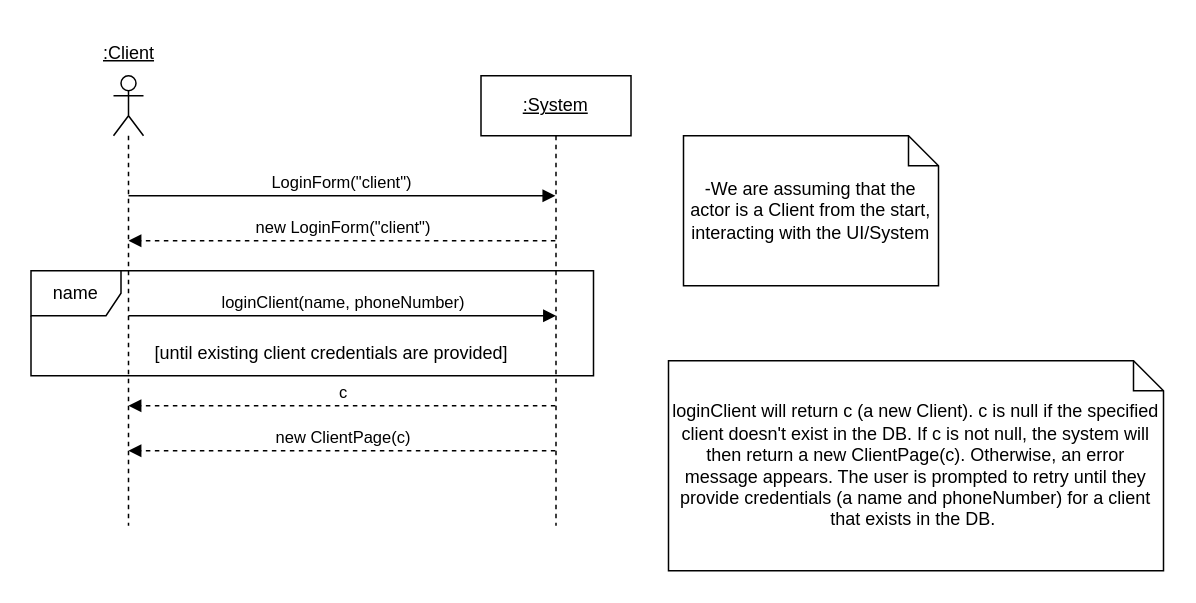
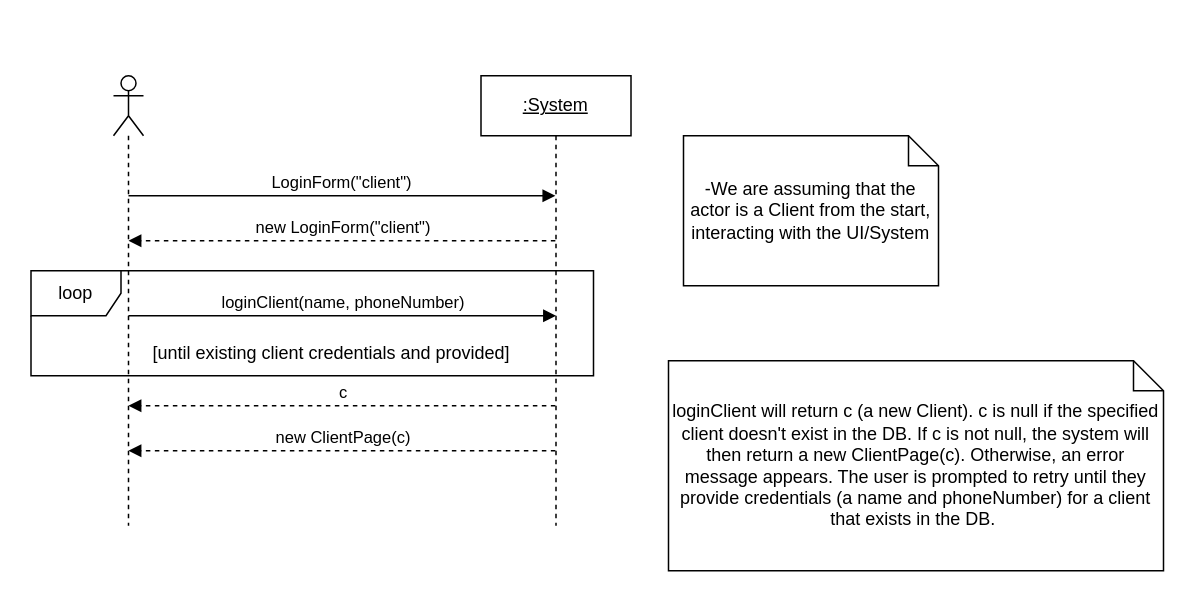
  <mxCell id="0" />
  <mxCell id="1" parent="0" />
  <mxCell id="2" value="" style="shape=umlLifeline;perimeter=lifelinePerimeter;whiteSpace=wrap;html=1;container=1;dropTarget=0;collapsible=0;recursiveResize=0;outlineConnect=0;portConstraint=eastwest;newEdgeStyle={&quot;curved&quot;:0,&quot;rounded&quot;:0};participant=umlActor;" parent="1" vertex="1"><mxGeometry x="75" y="50" width="20" height="300" as="geometry" /></mxCell>
- <mxCell id="3" value="&lt;u&gt;:Client&lt;/u&gt;" style="text;html=1;align=center;verticalAlign=middle;resizable=0;points=[];autosize=1;strokeColor=none;fillColor=none;" parent="1" vertex="1"><mxGeometry x="55" y="20" width="60" height="30" as="geometry" /></mxCell>
  <mxCell id="4" value="&lt;u&gt;:System&lt;/u&gt;" style="shape=umlLifeline;perimeter=lifelinePerimeter;whiteSpace=wrap;html=1;container=1;dropTarget=0;collapsible=0;recursiveResize=0;outlineConnect=0;portConstraint=eastwest;newEdgeStyle={&quot;curved&quot;:0,&quot;rounded&quot;:0};" parent="1" vertex="1"><mxGeometry x="320" y="50" width="100" height="300" as="geometry" /></mxCell>
  <mxCell id="5" value="-We are assuming that the actor is a Client from the start, interacting with the UI/System" style="shape=note;size=20;whiteSpace=wrap;html=1;" parent="1" vertex="1"><mxGeometry x="455" y="90" width="170" height="100" as="geometry" /></mxCell>
  <mxCell id="6" value="loginClient(name, phoneNumber)" style="html=1;verticalAlign=bottom;endArrow=block;edgeStyle=elbowEdgeStyle;elbow=vertical;curved=0;rounded=0;" parent="1" edge="1"><mxGeometry relative="1" as="geometry"><mxPoint x="85" y="210" as="sourcePoint" /><Array as="points"><mxPoint x="175" y="210" /></Array><mxPoint x="370" y="210" as="targetPoint" /></mxGeometry></mxCell>
  <mxCell id="7" value="LoginForm(&quot;client&quot;)" style="html=1;verticalAlign=bottom;endArrow=block;edgeStyle=elbowEdgeStyle;elbow=vertical;curved=0;rounded=0;" parent="1" edge="1"><mxGeometry x="0.0" relative="1" as="geometry"><mxPoint x="84.999" y="130" as="sourcePoint" /><Array as="points"><mxPoint x="175.07" y="130" /></Array><mxPoint x="369.57" y="130" as="targetPoint" /><mxPoint as="offset" /></mxGeometry></mxCell>
  <mxCell id="8" value="c" style="html=1;verticalAlign=bottom;endArrow=block;edgeStyle=elbowEdgeStyle;elbow=vertical;curved=0;rounded=0;dashed=1;" parent="1" edge="1"><mxGeometry relative="1" as="geometry"><mxPoint x="369.57" y="270" as="sourcePoint" /><Array as="points"><mxPoint x="175.07" y="270" /></Array><mxPoint x="84.999" y="270" as="targetPoint" /><mxPoint as="offset" /></mxGeometry></mxCell>
  <mxCell id="9" value="new LoginForm(&quot;client&quot;)" style="html=1;verticalAlign=bottom;endArrow=block;edgeStyle=elbowEdgeStyle;elbow=vertical;curved=0;rounded=0;dashed=1;" parent="1" edge="1"><mxGeometry x="0.0" relative="1" as="geometry"><mxPoint x="369.57" y="160" as="sourcePoint" /><Array as="points"><mxPoint x="175.07" y="160" /></Array><mxPoint x="84.999" y="160" as="targetPoint" /><mxPoint as="offset" /></mxGeometry></mxCell>
  <mxCell id="10" value="new ClientPage(c)" style="html=1;verticalAlign=bottom;endArrow=block;edgeStyle=elbowEdgeStyle;elbow=vertical;curved=0;rounded=0;dashed=1;" parent="1" edge="1"><mxGeometry relative="1" as="geometry"><mxPoint x="369.57" y="300" as="sourcePoint" /><Array as="points"><mxPoint x="175.07" y="300" /></Array><mxPoint x="84.999" y="300" as="targetPoint" /><mxPoint as="offset" /></mxGeometry></mxCell>
- <mxCell id="11" value="name" style="shape=umlFrame;whiteSpace=wrap;html=1;pointerEvents=0;" vertex="1" parent="1"><mxGeometry x="20" y="180" width="375" height="70" as="geometry" /></mxCell>
- <mxCell id="12" value="[until existing client credentials are provided]" style="text;html=1;align=center;verticalAlign=middle;resizable=0;points=[];autosize=1;strokeColor=none;fillColor=none;" vertex="1" parent="1"><mxGeometry x="90" y="220" width="260" height="30" as="geometry" /></mxCell>
+ <mxCell id="11" value="loop" style="shape=umlFrame;whiteSpace=wrap;html=1;pointerEvents=0;" vertex="1" parent="1"><mxGeometry x="20" y="180" width="375" height="70" as="geometry" /></mxCell>
+ <mxCell id="12" value="[until existing client credentials and provided]" style="text;html=1;align=center;verticalAlign=middle;resizable=0;points=[];autosize=1;strokeColor=none;fillColor=none;" vertex="1" parent="1"><mxGeometry x="90" y="220" width="260" height="30" as="geometry" /></mxCell>
  <mxCell id="13" value="loginClient will return c (a new Client). c is null if the specified client doesn't exist in the DB. If c is not null, the system will then return a new ClientPage(c). Otherwise, an error message appears. The user is prompted to retry until they provide credentials (a name and phoneNumber) for a client that exists in the DB.&amp;nbsp;" style="shape=note;size=20;whiteSpace=wrap;html=1;" vertex="1" parent="1"><mxGeometry x="445" y="240" width="330" height="140" as="geometry" /></mxCell>
